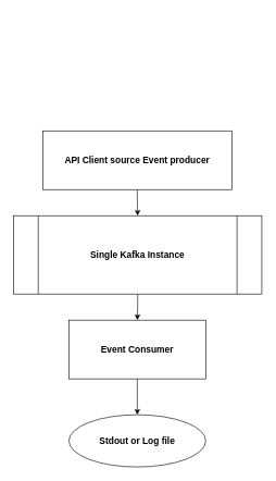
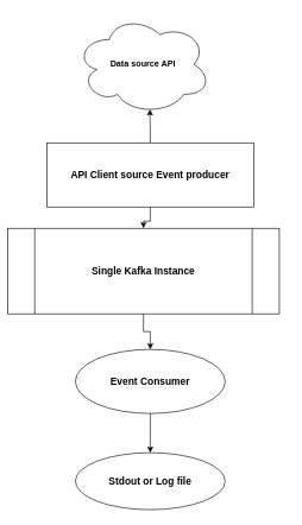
  <mxCell id="0" />
  <mxCell id="1" parent="0" />
  <mxCell id="2" style="edgeStyle=orthogonalEdgeStyle;rounded=0;orthogonalLoop=1;jettySize=auto;html=1;entryX=0.5;entryY=0;entryDx=0;entryDy=0;" edge="1" parent="1" source="3" target="9"><mxGeometry relative="1" as="geometry" /></mxCell>
- <mxCell id="3" value="&lt;b&gt;&lt;font style=&quot;font-size: 14px;&quot;&gt;Single &lt;/font&gt;&lt;font style=&quot;font-size: 14px;&quot;&gt;Kafka Instance&lt;/font&gt;&lt;/b&gt;" style="shape=process;whiteSpace=wrap;html=1;backgroundOutline=1;" vertex="1" parent="1"><mxGeometry x="20" y="330" width="381" height="120" as="geometry" /></mxCell>
+ <mxCell id="3" value="&lt;b&gt;&lt;font style=&quot;font-size: 14px;&quot;&gt;Single &lt;/font&gt;&lt;font style=&quot;font-size: 14px;&quot;&gt;Kafka Instance&lt;/font&gt;&lt;/b&gt;" style="shape=process;whiteSpace=wrap;html=1;backgroundOutline=1;" vertex="1" parent="1"><mxGeometry x="10" y="320" width="381" height="120" as="geometry" /></mxCell>
+ <mxCell id="4" value="&lt;b&gt;Data source API&lt;br&gt;&lt;/b&gt;" style="ellipse;shape=cloud;whiteSpace=wrap;html=1;" vertex="1" parent="1"><mxGeometry x="105" y="20" width="190" height="140" as="geometry" /></mxCell>
+ <mxCell id="5" style="edgeStyle=orthogonalEdgeStyle;rounded=0;orthogonalLoop=1;jettySize=auto;html=1;exitX=0.5;exitY=0;exitDx=0;exitDy=0;entryX=0.55;entryY=0.95;entryDx=0;entryDy=0;entryPerimeter=0;" edge="1" parent="1" source="7" target="4"><mxGeometry relative="1" as="geometry" /></mxCell>
  <mxCell id="6" style="edgeStyle=orthogonalEdgeStyle;rounded=0;orthogonalLoop=1;jettySize=auto;html=1;entryX=0.5;entryY=0;entryDx=0;entryDy=0;" edge="1" parent="1" source="7" target="3"><mxGeometry relative="1" as="geometry" /></mxCell>
  <mxCell id="7" value="&lt;div&gt;&lt;b&gt;&lt;font style=&quot;font-size: 14px;&quot;&gt;API Client source Event producer&lt;/font&gt;&lt;br&gt;&lt;/b&gt;&lt;/div&gt;" style="rounded=0;whiteSpace=wrap;html=1;" vertex="1" parent="1"><mxGeometry x="65" y="200" width="290" height="90" as="geometry" /></mxCell>
  <mxCell id="8" style="edgeStyle=orthogonalEdgeStyle;rounded=0;orthogonalLoop=1;jettySize=auto;html=1;entryX=0.5;entryY=0;entryDx=0;entryDy=0;" edge="1" parent="1" source="9" target="10"><mxGeometry relative="1" as="geometry" /></mxCell>
- <mxCell id="9" value="&lt;b&gt;&lt;font style=&quot;font-size: 14px;&quot;&gt;Event Consumer&lt;/font&gt;&lt;/b&gt;" style="rounded=0;whiteSpace=wrap;html=1;" vertex="1" parent="1"><mxGeometry x="105" y="490" width="210" height="90" as="geometry" /></mxCell>
+ <mxCell id="9" value="&lt;b&gt;&lt;font style=&quot;font-size: 14px;&quot;&gt;Event Consumer&lt;/font&gt;&lt;/b&gt;" style="ellipse;whiteSpace=wrap;html=1;" vertex="1" parent="1"><mxGeometry x="105" y="490" width="210" height="90" as="geometry" /></mxCell>
  <mxCell id="10" value="&lt;font style=&quot;font-size: 14px;&quot;&gt;&lt;b&gt;Stdout or Log file&lt;/b&gt;&lt;br&gt;&lt;/font&gt;" style="ellipse;whiteSpace=wrap;html=1;" vertex="1" parent="1"><mxGeometry x="105" y="635" width="210" height="80" as="geometry" /></mxCell>
